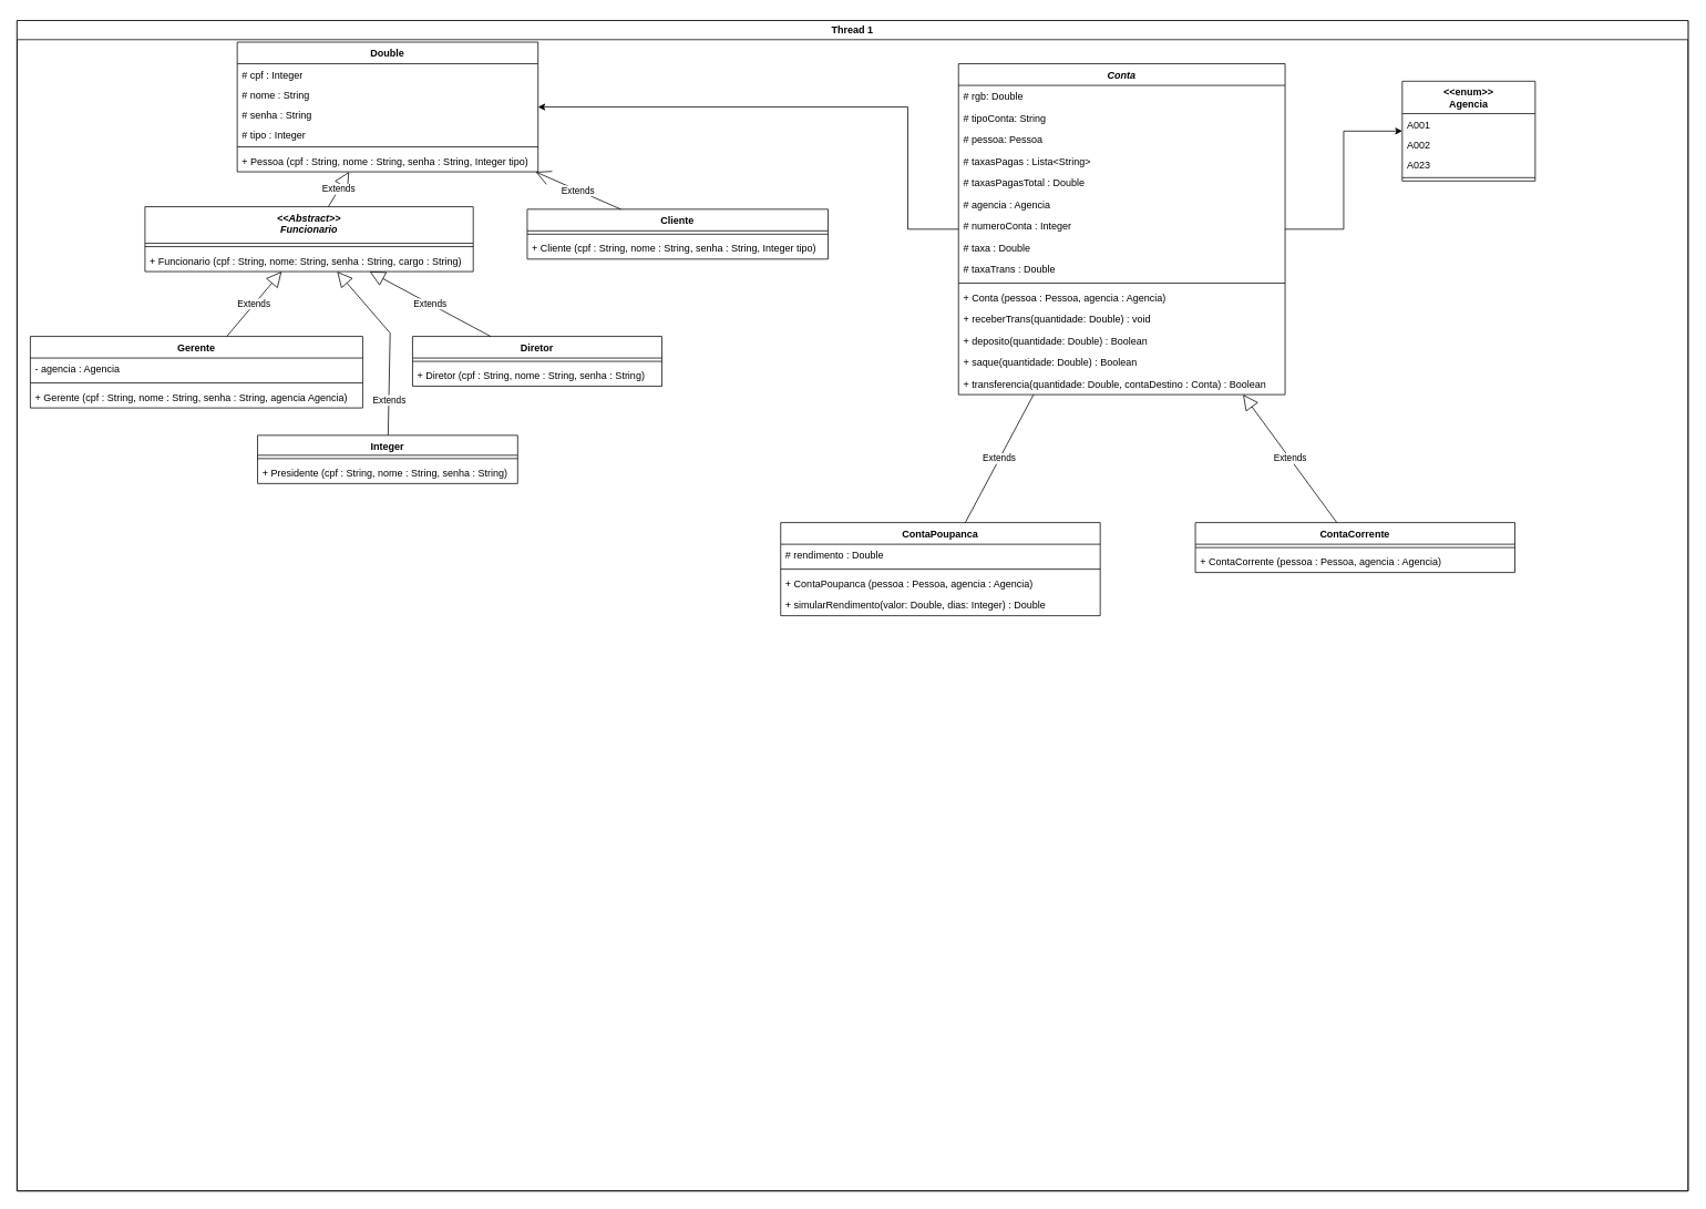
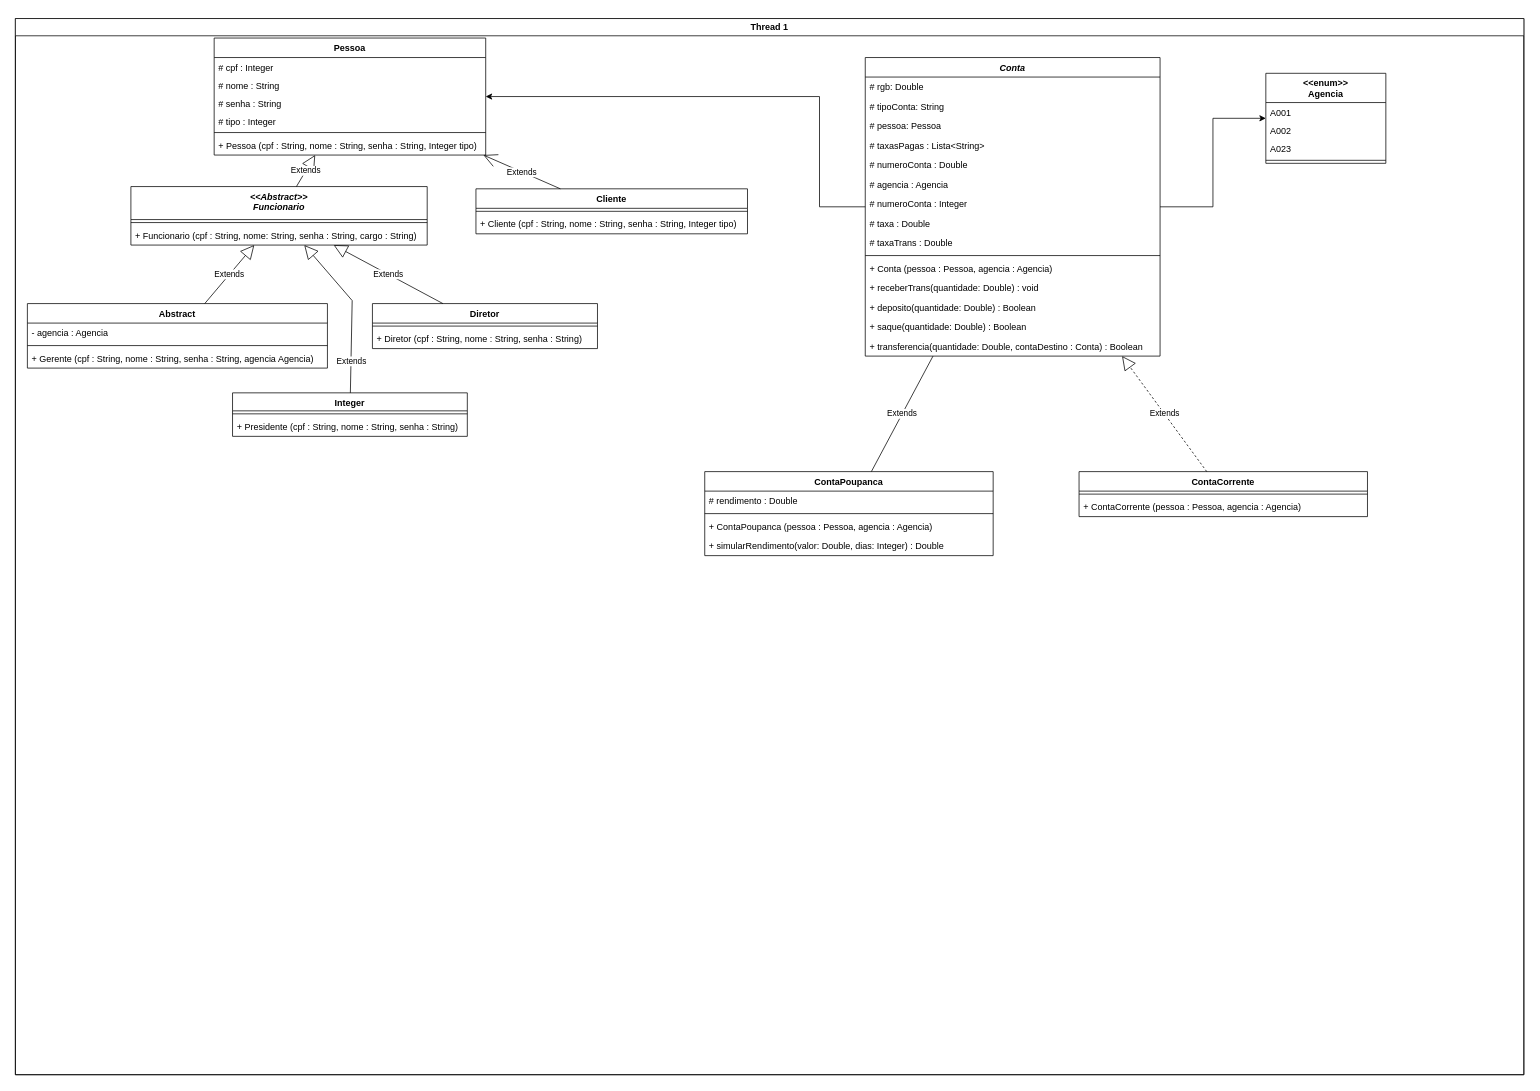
  <mxCell id="0" />
  <mxCell id="1" parent="0" />
  <mxCell id="2" value="&#10;&#10;&lt;span style=&quot;color: rgb(0, 0, 0); font-family: helvetica; font-size: 12px; font-style: normal; font-weight: 400; letter-spacing: normal; text-align: left; text-indent: 0px; text-transform: none; word-spacing: 0px; background-color: rgb(248, 249, 250); display: inline; float: none;&quot;&gt;+ deposito(quantidade: Double) : Boolean&lt;/span&gt;&#10;&#10;" style="swimlane;whiteSpace=wrap;swimlaneLine=0;shadow=0;" parent="1" vertex="1"><mxGeometry x="20" y="20" width="2011" height="1408" as="geometry" /></mxCell>
  <mxCell id="3" value="Conta" style="swimlane;fontStyle=3;align=center;verticalAlign=top;childLayout=stackLayout;horizontal=1;startSize=26;horizontalStack=0;resizeParent=1;resizeParentMax=0;resizeLast=0;collapsible=1;marginBottom=0;" parent="2" vertex="1"><mxGeometry x="1133" y="52" width="393" height="398" as="geometry" /></mxCell>
  <mxCell id="4" value="# rgb: Double" style="text;strokeColor=none;fillColor=none;align=left;verticalAlign=top;spacingLeft=4;spacingRight=4;overflow=hidden;rotatable=0;points=[[0,0.5],[1,0.5]];portConstraint=eastwest;" parent="3" vertex="1"><mxGeometry y="26" width="393" height="26" as="geometry" /></mxCell>
  <mxCell id="5" value="# tipoConta: String" style="text;strokeColor=none;fillColor=none;align=left;verticalAlign=top;spacingLeft=4;spacingRight=4;overflow=hidden;rotatable=0;points=[[0,0.5],[1,0.5]];portConstraint=eastwest;" parent="3" vertex="1"><mxGeometry y="52" width="393" height="26" as="geometry" /></mxCell>
  <mxCell id="6" value="# pessoa: Pessoa" style="text;strokeColor=none;fillColor=none;align=left;verticalAlign=top;spacingLeft=4;spacingRight=4;overflow=hidden;rotatable=0;points=[[0,0.5],[1,0.5]];portConstraint=eastwest;" vertex="1" parent="3"><mxGeometry y="78" width="393" height="26" as="geometry" /></mxCell>
  <mxCell id="7" value="# taxasPagas : Lista&lt;String&gt;" style="text;strokeColor=none;fillColor=none;align=left;verticalAlign=top;spacingLeft=4;spacingRight=4;overflow=hidden;rotatable=0;points=[[0,0.5],[1,0.5]];portConstraint=eastwest;" parent="3" vertex="1"><mxGeometry y="104" width="393" height="26" as="geometry" /></mxCell>
- <mxCell id="8" value="# taxasPagasTotal : Double" style="text;strokeColor=none;fillColor=none;align=left;verticalAlign=top;spacingLeft=4;spacingRight=4;overflow=hidden;rotatable=0;points=[[0,0.5],[1,0.5]];portConstraint=eastwest;" vertex="1" parent="3"><mxGeometry y="130" width="393" height="26" as="geometry" /></mxCell>
+ <mxCell id="8" value="# numeroConta : Double" style="text;strokeColor=none;fillColor=none;align=left;verticalAlign=top;spacingLeft=4;spacingRight=4;overflow=hidden;rotatable=0;points=[[0,0.5],[1,0.5]];portConstraint=eastwest;" vertex="1" parent="3"><mxGeometry y="130" width="393" height="26" as="geometry" /></mxCell>
  <mxCell id="9" value="# agencia : Agencia" style="text;strokeColor=none;fillColor=none;align=left;verticalAlign=top;spacingLeft=4;spacingRight=4;overflow=hidden;rotatable=0;points=[[0,0.5],[1,0.5]];portConstraint=eastwest;" vertex="1" parent="3"><mxGeometry y="156" width="393" height="26" as="geometry" /></mxCell>
  <mxCell id="10" value="# numeroConta : Integer" style="text;strokeColor=none;fillColor=none;align=left;verticalAlign=top;spacingLeft=4;spacingRight=4;overflow=hidden;rotatable=0;points=[[0,0.5],[1,0.5]];portConstraint=eastwest;" vertex="1" parent="3"><mxGeometry y="182" width="393" height="26" as="geometry" /></mxCell>
  <mxCell id="11" value="# taxa : Double" style="text;strokeColor=none;fillColor=none;align=left;verticalAlign=top;spacingLeft=4;spacingRight=4;overflow=hidden;rotatable=0;points=[[0,0.5],[1,0.5]];portConstraint=eastwest;" vertex="1" parent="3"><mxGeometry y="208" width="393" height="26" as="geometry" /></mxCell>
  <mxCell id="12" value="# taxaTrans : Double" style="text;strokeColor=none;fillColor=none;align=left;verticalAlign=top;spacingLeft=4;spacingRight=4;overflow=hidden;rotatable=0;points=[[0,0.5],[1,0.5]];portConstraint=eastwest;" vertex="1" parent="3"><mxGeometry y="234" width="393" height="26" as="geometry" /></mxCell>
  <mxCell id="13" value="" style="line;strokeWidth=1;fillColor=none;align=left;verticalAlign=middle;spacingTop=-1;spacingLeft=3;spacingRight=3;rotatable=0;labelPosition=right;points=[];portConstraint=eastwest;" parent="3" vertex="1"><mxGeometry y="260" width="393" height="8" as="geometry" /></mxCell>
  <mxCell id="14" value="+ Conta (pessoa : Pessoa, agencia : Agencia)" style="text;strokeColor=none;fillColor=none;align=left;verticalAlign=top;spacingLeft=4;spacingRight=4;overflow=hidden;rotatable=0;points=[[0,0.5],[1,0.5]];portConstraint=eastwest;" parent="3" vertex="1"><mxGeometry y="268" width="393" height="26" as="geometry" /></mxCell>
  <mxCell id="15" value="+ receberTrans(quantidade: Double) : void" style="text;strokeColor=none;fillColor=none;align=left;verticalAlign=top;spacingLeft=4;spacingRight=4;overflow=hidden;rotatable=0;points=[[0,0.5],[1,0.5]];portConstraint=eastwest;" parent="3" vertex="1"><mxGeometry y="294" width="393" height="26" as="geometry" /></mxCell>
  <mxCell id="16" value="+ deposito(quantidade: Double) : Boolean" style="text;strokeColor=none;fillColor=none;align=left;verticalAlign=top;spacingLeft=4;spacingRight=4;overflow=hidden;rotatable=0;points=[[0,0.5],[1,0.5]];portConstraint=eastwest;" parent="3" vertex="1"><mxGeometry y="320" width="393" height="26" as="geometry" /></mxCell>
  <mxCell id="17" value="+ saque(quantidade: Double) : Boolean" style="text;strokeColor=none;fillColor=none;align=left;verticalAlign=top;spacingLeft=4;spacingRight=4;overflow=hidden;rotatable=0;points=[[0,0.5],[1,0.5]];portConstraint=eastwest;" vertex="1" parent="3"><mxGeometry y="346" width="393" height="26" as="geometry" /></mxCell>
  <mxCell id="18" value="+ transferencia(quantidade: Double, contaDestino : Conta) : Boolean" style="text;strokeColor=none;fillColor=none;align=left;verticalAlign=top;spacingLeft=4;spacingRight=4;overflow=hidden;rotatable=0;points=[[0,0.5],[1,0.5]];portConstraint=eastwest;" vertex="1" parent="3"><mxGeometry y="372" width="393" height="26" as="geometry" /></mxCell>
  <mxCell id="19" value="Thread 1" style="swimlane;whiteSpace=wrap" parent="1" vertex="1"><mxGeometry x="20" y="20" width="2011" height="1408" as="geometry" /></mxCell>
- <mxCell id="20" value="Double" style="swimlane;fontStyle=1;align=center;verticalAlign=top;childLayout=stackLayout;horizontal=1;startSize=26;horizontalStack=0;resizeParent=1;resizeParentMax=0;resizeLast=0;collapsible=1;marginBottom=0;" parent="19" vertex="1"><mxGeometry x="265" y="26" width="362" height="156" as="geometry" /></mxCell>
+ <mxCell id="20" value="Pessoa" style="swimlane;fontStyle=1;align=center;verticalAlign=top;childLayout=stackLayout;horizontal=1;startSize=26;horizontalStack=0;resizeParent=1;resizeParentMax=0;resizeLast=0;collapsible=1;marginBottom=0;" parent="19" vertex="1"><mxGeometry x="265" y="26" width="362" height="156" as="geometry" /></mxCell>
  <mxCell id="21" value="# cpf : Integer" style="text;strokeColor=none;fillColor=none;align=left;verticalAlign=top;spacingLeft=4;spacingRight=4;overflow=hidden;rotatable=0;points=[[0,0.5],[1,0.5]];portConstraint=eastwest;" parent="20" vertex="1"><mxGeometry y="26" width="362" height="24" as="geometry" /></mxCell>
  <mxCell id="22" value="# nome : String" style="text;strokeColor=none;fillColor=none;align=left;verticalAlign=top;spacingLeft=4;spacingRight=4;overflow=hidden;rotatable=0;points=[[0,0.5],[1,0.5]];portConstraint=eastwest;" parent="20" vertex="1"><mxGeometry y="50" width="362" height="24" as="geometry" /></mxCell>
  <mxCell id="23" value="# senha : String" style="text;align=left;verticalAlign=top;spacingLeft=4;spacingRight=4;overflow=hidden;rotatable=0;points=[[0,0.5],[1,0.5]];portConstraint=eastwest;" parent="20" vertex="1"><mxGeometry y="74" width="362" height="24" as="geometry" /></mxCell>
  <mxCell id="24" value="# tipo : Integer" style="text;align=left;verticalAlign=top;spacingLeft=4;spacingRight=4;overflow=hidden;rotatable=0;points=[[0,0.5],[1,0.5]];portConstraint=eastwest;" vertex="1" parent="20"><mxGeometry y="98" width="362" height="24" as="geometry" /></mxCell>
  <mxCell id="25" value="" style="line;strokeWidth=1;fillColor=none;align=left;verticalAlign=middle;spacingTop=-1;spacingLeft=3;spacingRight=3;rotatable=0;labelPosition=right;points=[];portConstraint=eastwest;" parent="20" vertex="1"><mxGeometry y="122" width="362" height="8" as="geometry" /></mxCell>
  <mxCell id="26" value="+ Pessoa (cpf : String, nome : String, senha : String, Integer tipo) " style="text;strokeColor=none;fillColor=none;align=left;verticalAlign=top;spacingLeft=4;spacingRight=4;overflow=hidden;rotatable=0;points=[[0,0.5],[1,0.5]];portConstraint=eastwest;" parent="20" vertex="1"><mxGeometry y="130" width="362" height="26" as="geometry" /></mxCell>
- <mxCell id="27" value="Gerente" style="swimlane;fontStyle=1;align=center;verticalAlign=top;childLayout=stackLayout;horizontal=1;startSize=26;horizontalStack=0;resizeParent=1;resizeParentMax=0;resizeLast=0;collapsible=1;marginBottom=0;" parent="19" vertex="1"><mxGeometry x="16" y="380" width="400" height="86" as="geometry" /></mxCell>
+ <mxCell id="27" value="Abstract" style="swimlane;fontStyle=1;align=center;verticalAlign=top;childLayout=stackLayout;horizontal=1;startSize=26;horizontalStack=0;resizeParent=1;resizeParentMax=0;resizeLast=0;collapsible=1;marginBottom=0;" parent="19" vertex="1"><mxGeometry x="16" y="380" width="400" height="86" as="geometry" /></mxCell>
  <mxCell id="28" value="- agencia : Agencia" style="text;strokeColor=none;fillColor=none;align=left;verticalAlign=top;spacingLeft=4;spacingRight=4;overflow=hidden;rotatable=0;points=[[0,0.5],[1,0.5]];portConstraint=eastwest;" vertex="1" parent="27"><mxGeometry y="26" width="400" height="26" as="geometry" /></mxCell>
  <mxCell id="29" value="" style="line;strokeWidth=1;fillColor=none;align=left;verticalAlign=middle;spacingTop=-1;spacingLeft=3;spacingRight=3;rotatable=0;labelPosition=right;points=[];portConstraint=eastwest;" parent="27" vertex="1"><mxGeometry y="52" width="400" height="8" as="geometry" /></mxCell>
  <mxCell id="30" value="+ Gerente (cpf : String, nome : String, senha : String, agencia Agencia) " style="text;strokeColor=none;fillColor=none;align=left;verticalAlign=top;spacingLeft=4;spacingRight=4;overflow=hidden;rotatable=0;points=[[0,0.5],[1,0.5]];portConstraint=eastwest;" parent="27" vertex="1"><mxGeometry y="60" width="400" height="26" as="geometry" /></mxCell>
  <mxCell id="31" value="Diretor" style="swimlane;fontStyle=1;align=center;verticalAlign=top;childLayout=stackLayout;horizontal=1;startSize=26;horizontalStack=0;resizeParent=1;resizeParentMax=0;resizeLast=0;collapsible=1;marginBottom=0;" parent="19" vertex="1"><mxGeometry x="476" y="380" width="300" height="60" as="geometry" /></mxCell>
  <mxCell id="32" value="" style="line;strokeWidth=1;fillColor=none;align=left;verticalAlign=middle;spacingTop=-1;spacingLeft=3;spacingRight=3;rotatable=0;labelPosition=right;points=[];portConstraint=eastwest;" parent="31" vertex="1"><mxGeometry y="26" width="300" height="8" as="geometry" /></mxCell>
  <mxCell id="33" value="+ Diretor (cpf : String, nome : String, senha : String) " style="text;strokeColor=none;fillColor=none;align=left;verticalAlign=top;spacingLeft=4;spacingRight=4;overflow=hidden;rotatable=0;points=[[0,0.5],[1,0.5]];portConstraint=eastwest;" parent="31" vertex="1"><mxGeometry y="34" width="300" height="26" as="geometry" /></mxCell>
  <mxCell id="34" value="Integer" style="swimlane;fontStyle=1;align=center;verticalAlign=top;childLayout=stackLayout;horizontal=1;startSize=24;horizontalStack=0;resizeParent=1;resizeParentMax=0;resizeLast=0;collapsible=1;marginBottom=0;" parent="19" vertex="1"><mxGeometry x="289.5" y="499" width="313" height="58" as="geometry" /></mxCell>
  <mxCell id="35" value="" style="line;strokeWidth=1;fillColor=none;align=left;verticalAlign=middle;spacingTop=-1;spacingLeft=3;spacingRight=3;rotatable=0;labelPosition=right;points=[];portConstraint=eastwest;" parent="34" vertex="1"><mxGeometry y="24" width="313" height="8" as="geometry" /></mxCell>
  <mxCell id="36" value="+ Presidente (cpf : String, nome : String, senha : String) " style="text;strokeColor=none;fillColor=none;align=left;verticalAlign=top;spacingLeft=4;spacingRight=4;overflow=hidden;rotatable=0;points=[[0,0.5],[1,0.5]];portConstraint=eastwest;" parent="34" vertex="1"><mxGeometry y="32" width="313" height="26" as="geometry" /></mxCell>
  <mxCell id="37" value="&lt;&lt;Abstract&gt;&gt;&#10;Funcionario" style="swimlane;fontStyle=3;align=center;verticalAlign=top;childLayout=stackLayout;horizontal=1;startSize=44;horizontalStack=0;resizeParent=1;resizeParentMax=0;resizeLast=0;collapsible=1;marginBottom=0;" parent="19" vertex="1"><mxGeometry x="154" y="224" width="395" height="78" as="geometry" /></mxCell>
  <mxCell id="38" value="" style="line;strokeWidth=1;fillColor=none;align=left;verticalAlign=middle;spacingTop=-1;spacingLeft=3;spacingRight=3;rotatable=0;labelPosition=right;points=[];portConstraint=eastwest;" parent="37" vertex="1"><mxGeometry y="44" width="395" height="8" as="geometry" /></mxCell>
  <mxCell id="39" value="+ Funcionario (cpf : String, nome: String, senha : String, cargo : String)" style="text;strokeColor=none;fillColor=none;align=left;verticalAlign=top;spacingLeft=4;spacingRight=4;overflow=hidden;rotatable=0;points=[[0,0.5],[1,0.5]];portConstraint=eastwest;" parent="37" vertex="1"><mxGeometry y="52" width="395" height="26" as="geometry" /></mxCell>
  <mxCell id="40" value="Extends" style="endArrow=block;endSize=16;endFill=0;html=1;rounded=0;" parent="19" source="37" target="20" edge="1"><mxGeometry width="160" relative="1" as="geometry"><mxPoint x="74" y="143" as="sourcePoint" /><mxPoint x="234" y="143" as="targetPoint" /></mxGeometry></mxCell>
  <mxCell id="41" value="&lt;&lt;enum&gt;&gt;&#10;Agencia" style="swimlane;fontStyle=1;align=center;verticalAlign=top;childLayout=stackLayout;horizontal=1;startSize=39;horizontalStack=0;resizeParent=1;resizeParentMax=0;resizeLast=0;collapsible=1;marginBottom=0;" parent="19" vertex="1"><mxGeometry x="1667" y="73" width="160" height="120" as="geometry" /></mxCell>
  <mxCell id="42" value="A001" style="text;strokeColor=none;fillColor=none;align=left;verticalAlign=top;spacingLeft=4;spacingRight=4;overflow=hidden;rotatable=0;points=[[0,0.5],[1,0.5]];portConstraint=eastwest;" parent="41" vertex="1"><mxGeometry y="39" width="160" height="25" as="geometry" /></mxCell>
  <mxCell id="43" value="A002" style="text;strokeColor=none;fillColor=none;align=left;verticalAlign=top;spacingLeft=4;spacingRight=4;overflow=hidden;rotatable=0;points=[[0,0.5],[1,0.5]];portConstraint=eastwest;" parent="41" vertex="1"><mxGeometry y="64" width="160" height="24" as="geometry" /></mxCell>
  <mxCell id="44" value="A023" style="text;strokeColor=none;fillColor=none;align=left;verticalAlign=top;spacingLeft=4;spacingRight=4;overflow=hidden;rotatable=0;points=[[0,0.5],[1,0.5]];portConstraint=eastwest;" parent="41" vertex="1"><mxGeometry y="88" width="160" height="24" as="geometry" /></mxCell>
  <mxCell id="45" value="" style="line;strokeWidth=1;fillColor=none;align=left;verticalAlign=middle;spacingTop=-1;spacingLeft=3;spacingRight=3;rotatable=0;labelPosition=right;points=[];portConstraint=eastwest;" parent="41" vertex="1"><mxGeometry y="112" width="160" height="8" as="geometry" /></mxCell>
  <mxCell id="46" value="ContaPoupanca" style="swimlane;fontStyle=1;align=center;verticalAlign=top;childLayout=stackLayout;horizontal=1;startSize=26;horizontalStack=0;resizeParent=1;resizeParentMax=0;resizeLast=0;collapsible=1;marginBottom=0;" parent="19" vertex="1"><mxGeometry x="919" y="604" width="384.5" height="112" as="geometry" /></mxCell>
  <mxCell id="47" value="# rendimento : Double" style="text;strokeColor=none;fillColor=none;align=left;verticalAlign=top;spacingLeft=4;spacingRight=4;overflow=hidden;rotatable=0;points=[[0,0.5],[1,0.5]];portConstraint=eastwest;" parent="46" vertex="1"><mxGeometry y="26" width="384.5" height="26" as="geometry" /></mxCell>
  <mxCell id="48" value="" style="line;strokeWidth=1;fillColor=none;align=left;verticalAlign=middle;spacingTop=-1;spacingLeft=3;spacingRight=3;rotatable=0;labelPosition=right;points=[];portConstraint=eastwest;" parent="46" vertex="1"><mxGeometry y="52" width="384.5" height="8" as="geometry" /></mxCell>
  <mxCell id="49" value="+ ContaPoupanca (pessoa : Pessoa, agencia : Agencia)" style="text;strokeColor=none;fillColor=none;align=left;verticalAlign=top;spacingLeft=4;spacingRight=4;overflow=hidden;rotatable=0;points=[[0,0.5],[1,0.5]];portConstraint=eastwest;" parent="46" vertex="1"><mxGeometry y="60" width="384.5" height="26" as="geometry" /></mxCell>
  <mxCell id="50" value="+ simularRendimento(valor: Double, dias: Integer) : Double" style="text;strokeColor=none;fillColor=none;align=left;verticalAlign=top;spacingLeft=4;spacingRight=4;overflow=hidden;rotatable=0;points=[[0,0.5],[1,0.5]];portConstraint=eastwest;" parent="46" vertex="1"><mxGeometry y="86" width="384.5" height="26" as="geometry" /></mxCell>
  <mxCell id="51" value="ContaCorrente" style="swimlane;fontStyle=1;align=center;verticalAlign=top;childLayout=stackLayout;horizontal=1;startSize=26;horizontalStack=0;resizeParent=1;resizeParentMax=0;resizeLast=0;collapsible=1;marginBottom=0;" parent="19" vertex="1"><mxGeometry x="1418" y="604" width="384.5" height="60" as="geometry" /></mxCell>
  <mxCell id="52" value="" style="line;strokeWidth=1;fillColor=none;align=left;verticalAlign=middle;spacingTop=-1;spacingLeft=3;spacingRight=3;rotatable=0;labelPosition=right;points=[];portConstraint=eastwest;" parent="51" vertex="1"><mxGeometry y="26" width="384.5" height="8" as="geometry" /></mxCell>
  <mxCell id="53" value="+ ContaCorrente (pessoa : Pessoa, agencia : Agencia)" style="text;strokeColor=none;fillColor=none;align=left;verticalAlign=top;spacingLeft=4;spacingRight=4;overflow=hidden;rotatable=0;points=[[0,0.5],[1,0.5]];portConstraint=eastwest;" parent="51" vertex="1"><mxGeometry y="34" width="384.5" height="26" as="geometry" /></mxCell>
  <mxCell id="54" value="Cliente" style="swimlane;fontStyle=1;align=center;verticalAlign=top;childLayout=stackLayout;horizontal=1;startSize=26;horizontalStack=0;resizeParent=1;resizeParentMax=0;resizeLast=0;collapsible=1;marginBottom=0;" parent="19" vertex="1"><mxGeometry x="614" y="227" width="362" height="60" as="geometry" /></mxCell>
  <mxCell id="55" value="" style="line;strokeWidth=1;fillColor=none;align=left;verticalAlign=middle;spacingTop=-1;spacingLeft=3;spacingRight=3;rotatable=0;labelPosition=right;points=[];portConstraint=eastwest;" parent="54" vertex="1"><mxGeometry y="26" width="362" height="8" as="geometry" /></mxCell>
  <mxCell id="56" value="+ Cliente (cpf : String, nome : String, senha : String, Integer tipo) " style="text;strokeColor=none;fillColor=none;align=left;verticalAlign=top;spacingLeft=4;spacingRight=4;overflow=hidden;rotatable=0;points=[[0,0.5],[1,0.5]];portConstraint=eastwest;" parent="54" vertex="1"><mxGeometry y="34" width="362" height="26" as="geometry" /></mxCell>
  <mxCell id="57" value="Extends" style="endArrow=open;endSize=16;endFill=0;html=1;rounded=0;" parent="19" source="54" target="20" edge="1"><mxGeometry width="160" relative="1" as="geometry"><mxPoint x="512" y="348" as="sourcePoint" /><mxPoint x="672" y="348" as="targetPoint" /></mxGeometry></mxCell>
  <mxCell id="58" value="Extends" style="endArrow=block;endSize=16;endFill=0;html=1;rounded=0;" edge="1" parent="19" source="27" target="37"><mxGeometry width="160" relative="1" as="geometry"><mxPoint x="715" y="495" as="sourcePoint" /><mxPoint x="875" y="495" as="targetPoint" /></mxGeometry></mxCell>
  <mxCell id="59" value="Extends" style="endArrow=block;endSize=16;endFill=0;html=1;rounded=0;" edge="1" parent="19" source="31" target="37"><mxGeometry width="160" relative="1" as="geometry"><mxPoint x="715" y="495" as="sourcePoint" /><mxPoint x="875" y="495" as="targetPoint" /></mxGeometry></mxCell>
  <mxCell id="60" value="Extends" style="endArrow=block;endSize=16;endFill=0;html=1;rounded=0;" edge="1" parent="19" source="34" target="37"><mxGeometry x="-0.623" y="-1" width="160" relative="1" as="geometry"><mxPoint x="715" y="495" as="sourcePoint" /><mxPoint x="875" y="495" as="targetPoint" /><Array as="points"><mxPoint x="449" y="376" /></Array><mxPoint as="offset" /></mxGeometry></mxCell>
  <mxCell id="61" style="edgeStyle=orthogonalEdgeStyle;rounded=0;orthogonalLoop=1;jettySize=auto;html=1;" edge="1" parent="1" source="3" target="41"><mxGeometry relative="1" as="geometry" /></mxCell>
  <mxCell id="62" value="Extends" style="endArrow=none;endSize=16;endFill=0;html=1;rounded=0;" parent="1" source="46" target="3" edge="1"><mxGeometry width="160" relative="1" as="geometry"><mxPoint x="1476" y="458" as="sourcePoint" /><mxPoint x="1636" y="458" as="targetPoint" /></mxGeometry></mxCell>
- <mxCell id="63" value="Extends" style="endArrow=block;endSize=16;endFill=0;html=1;rounded=0;" parent="1" source="51" target="3" edge="1"><mxGeometry width="160" relative="1" as="geometry"><mxPoint x="1476" y="458" as="sourcePoint" /><mxPoint x="1664" y="353" as="targetPoint" /></mxGeometry></mxCell>
+ <mxCell id="63" value="Extends" style="endArrow=block;endSize=16;endFill=0;html=1;rounded=0;dashed=1;" parent="1" source="51" target="3" edge="1"><mxGeometry width="160" relative="1" as="geometry"><mxPoint x="1476" y="458" as="sourcePoint" /><mxPoint x="1664" y="353" as="targetPoint" /></mxGeometry></mxCell>
  <mxCell id="64" style="edgeStyle=orthogonalEdgeStyle;rounded=0;orthogonalLoop=1;jettySize=auto;html=1;" edge="1" parent="1" source="3" target="20"><mxGeometry relative="1" as="geometry"><Array as="points"><mxPoint x="1092" y="271" /><mxPoint x="1092" y="124" /></Array></mxGeometry></mxCell>
